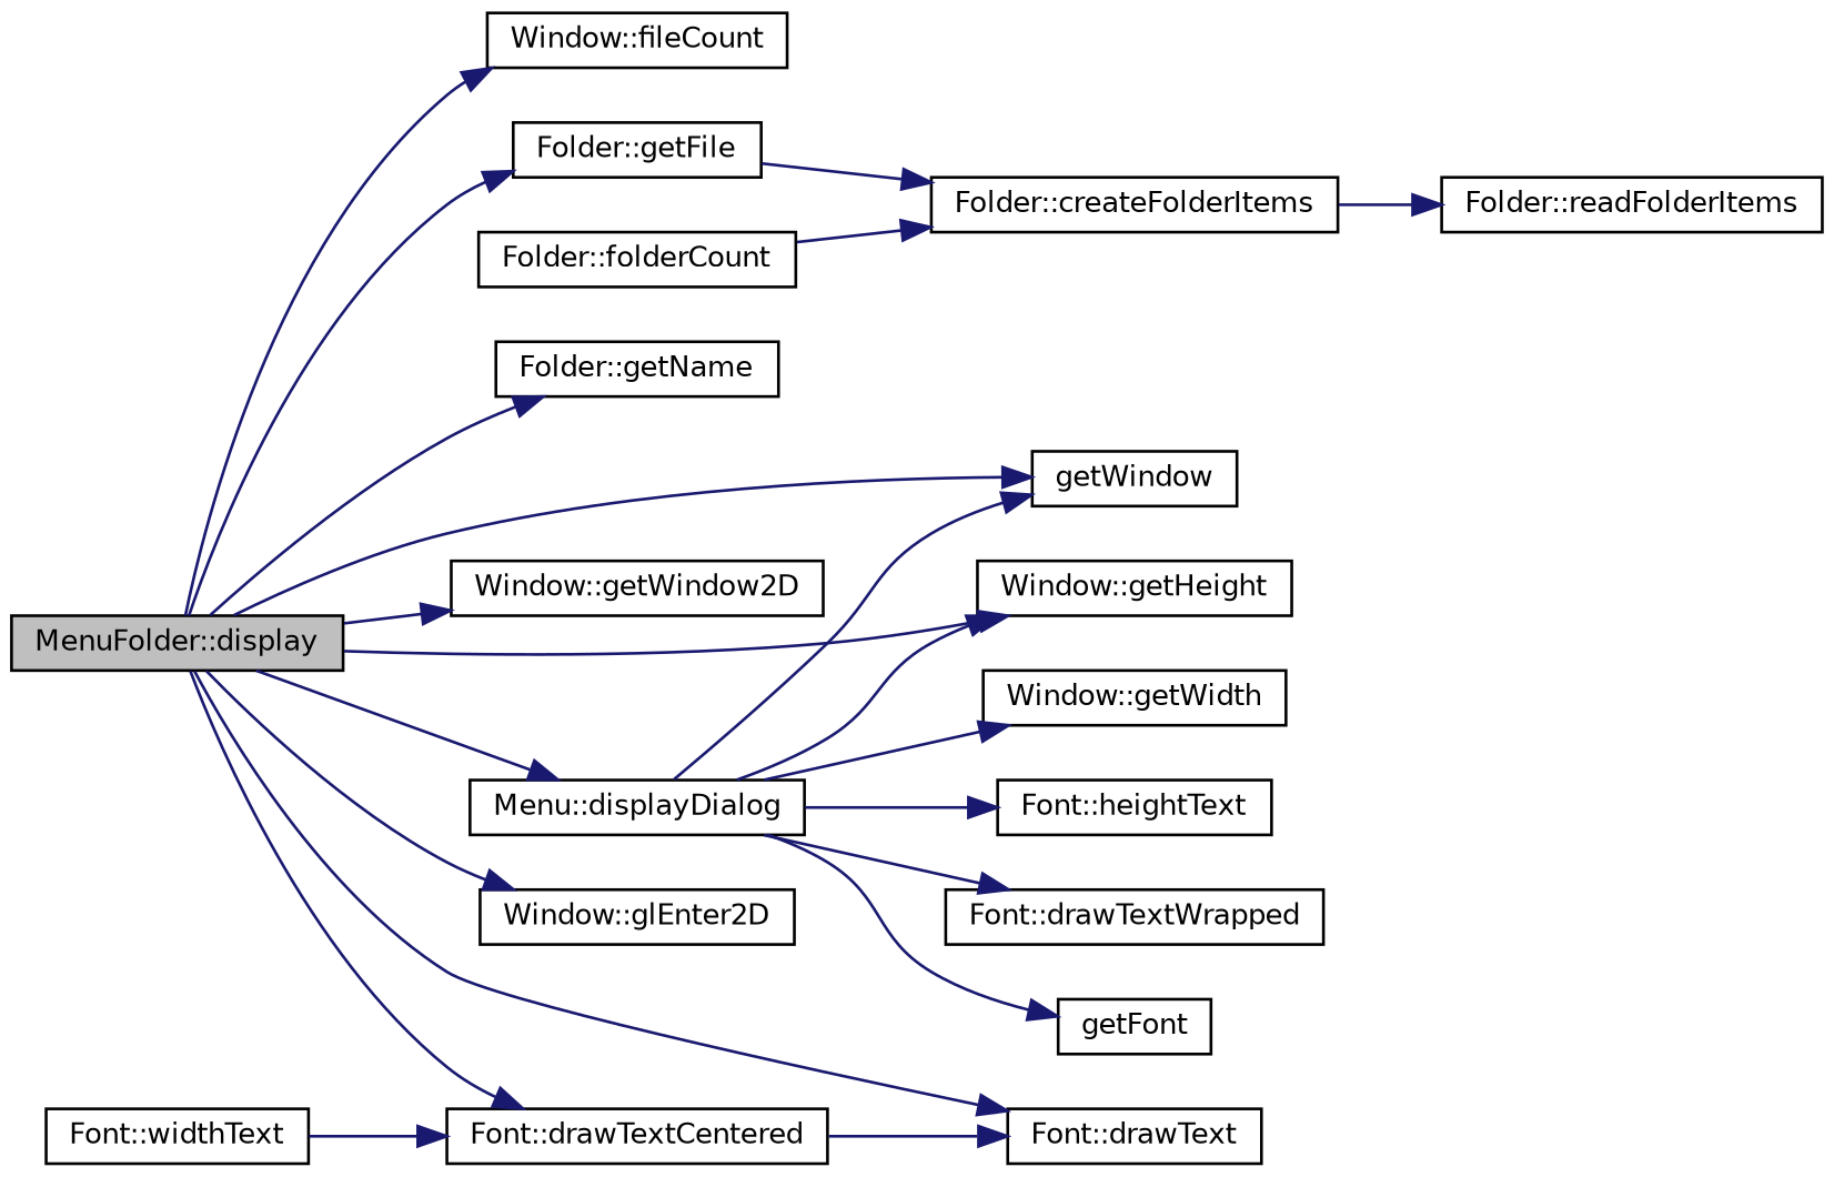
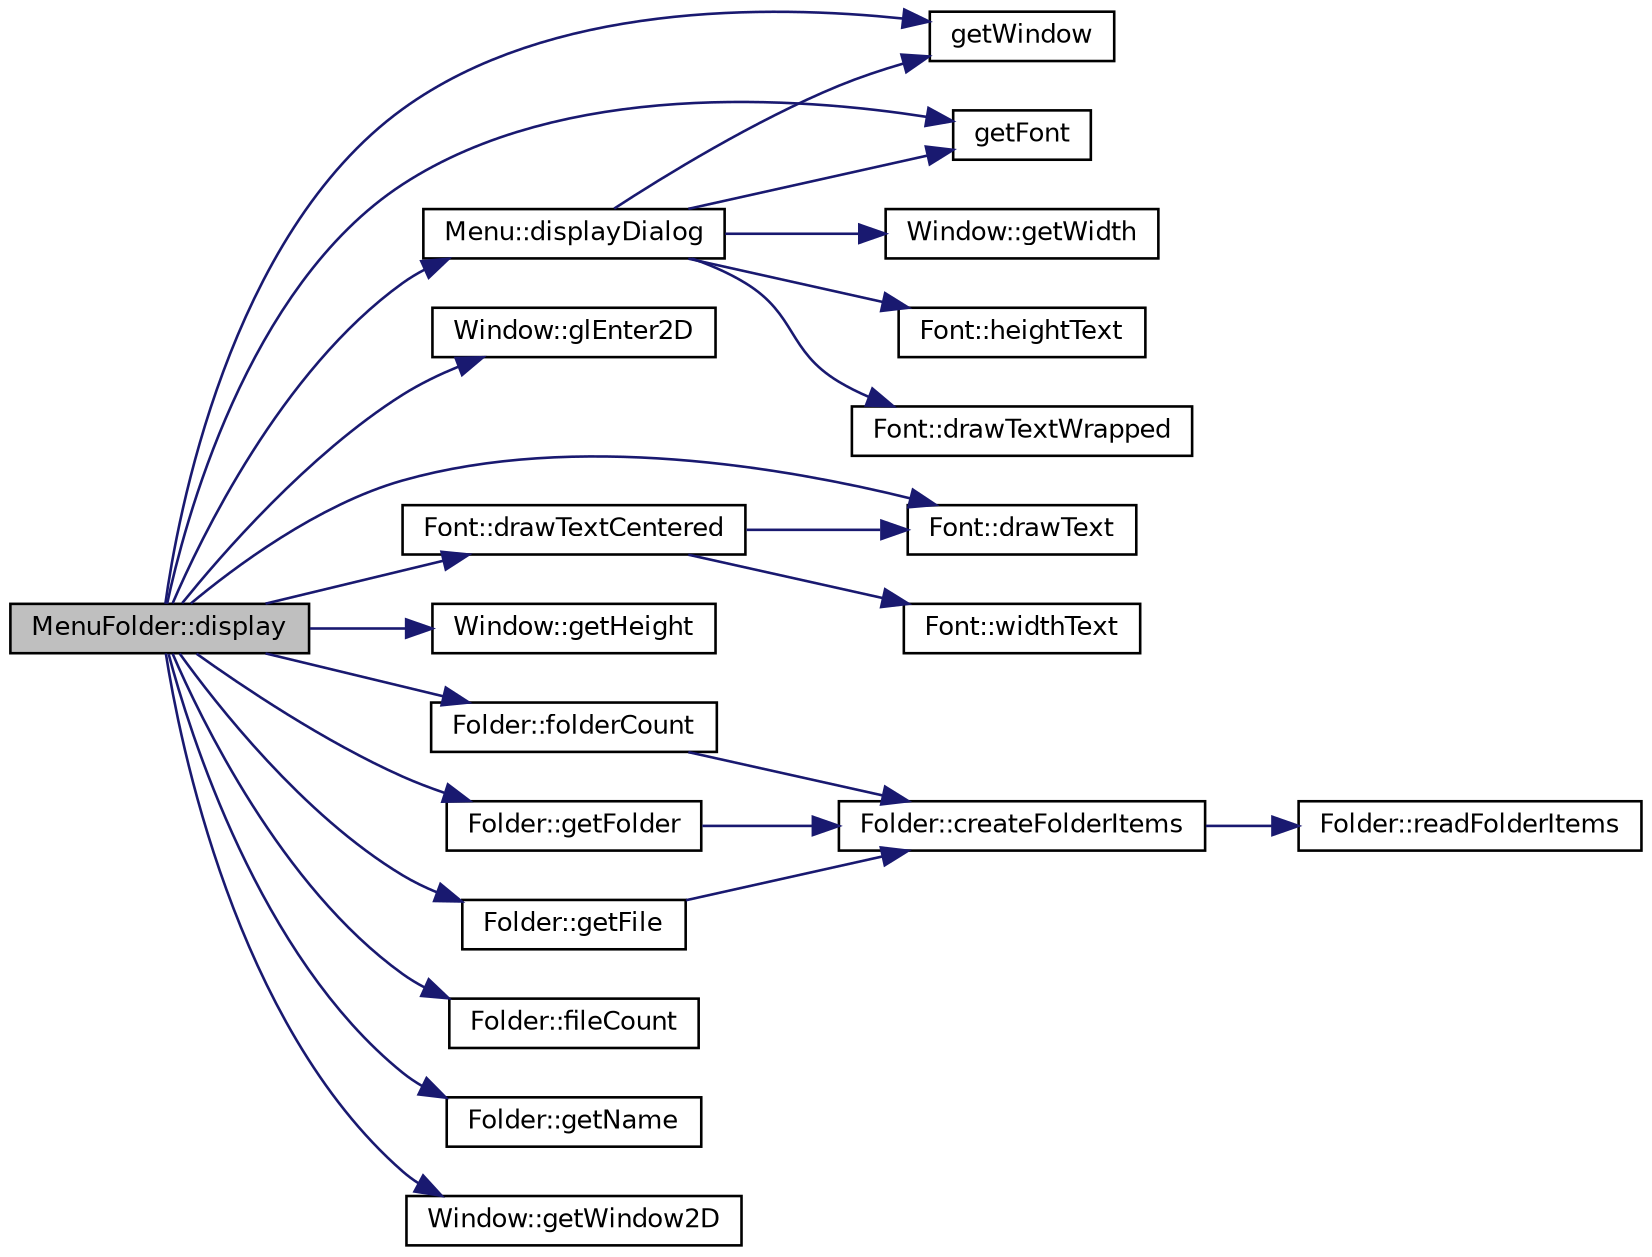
  digraph {
    rankdir=LR
    node [color=black fillcolor=white fontname=Helvetica fontsize=10 shape=record style=filled]
    edge [color=midnightblue fontname=Helvetica fontsize=10 labelfontname=Helvetica labelfontsize=10 style=solid]
    n1 [fillcolor=grey75 fontcolor=black height=0.2 label="MenuFolder::display" width=0.4]
    n2 [height=0.2 label=getWindow width=0.4]
    n3 [height=0.2 label="Window::glEnter2D" width=0.4]
    n4 [height=0.2 label=getFont width=0.4]
    n5 [height=0.2 label="Font::drawTextCentered" width=0.4]
    n6 [height=0.2 label="Font::drawText" width=0.4]
    n7 [height=0.2 label="Window::getHeight" width=0.4]
    n8 [height=0.2 label="Folder::folderCount" width=0.4]
-   n9 [height=0.2 label="Window::fileCount" width=0.4]
+   n9 [height=0.2 label="Folder::fileCount" width=0.4]
+   n10 [height=0.2 label="Folder::getFolder" width=0.4]
    n11 [height=0.2 label="Folder::getName" width=0.4]
    n12 [height=0.2 label="Folder::getFile" width=0.4]
    n13 [height=0.2 label="Menu::displayDialog" width=0.4]
    n14 [height=0.2 label="Window::getWindow2D" width=0.4]
    n15 [height=0.2 label="Font::widthText" width=0.4]
    n16 [height=0.2 label="Folder::createFolderItems" width=0.4]
    n17 [height=0.2 label="Window::getWidth" width=0.4]
    n18 [height=0.2 label="Font::heightText" width=0.4]
    n19 [height=0.2 label="Font::drawTextWrapped" width=0.4]
    n20 [height=0.2 label="Folder::readFolderItems" width=0.4]
    n1 -> n2
    n1 -> n3
+   n1 -> n4
    n1 -> n5
    n1 -> n6
    n1 -> n7
+   n1 -> n8
    n1 -> n9
+   n1 -> n10
    n1 -> n11
    n1 -> n12
    n1 -> n13
    n1 -> n14
    n5 -> n6
-   n15 -> n5
+   n5 -> n15
    n8 -> n16
+   n10 -> n16
    n12 -> n16
    n13 -> n2
    n13 -> n4
-   n13 -> n7
    n13 -> n17
    n13 -> n18
    n13 -> n19
    n16 -> n20
  }
